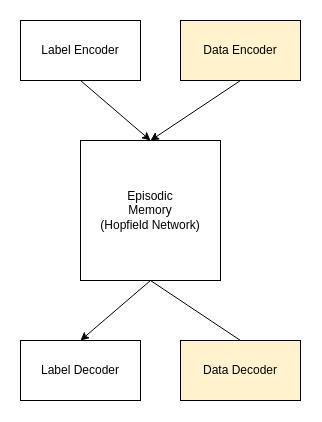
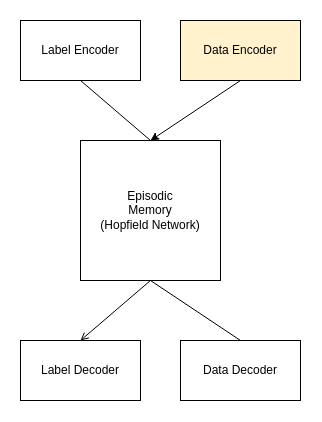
  <mxCell id="0" />
  <mxCell id="1" parent="0" />
- <mxCell id="2" style="edgeStyle=none;html=1;exitX=0.5;exitY=1;exitDx=0;exitDy=0;entryX=0.5;entryY=0;entryDx=0;entryDy=0;" edge="1" parent="1" source="3" target="8"><mxGeometry relative="1" as="geometry" /></mxCell>
+ <mxCell id="2" style="edgeStyle=none;html=1;exitX=0.5;exitY=1;exitDx=0;exitDy=0;entryX=0.5;entryY=0;entryDx=0;entryDy=0;endArrow=none;" edge="1" parent="1" source="3" target="8"><mxGeometry relative="1" as="geometry" /></mxCell>
  <mxCell id="3" value="Label Encoder" style="rounded=0;whiteSpace=wrap;html=1;" vertex="1" parent="1"><mxGeometry x="20" y="20" width="120" height="60" as="geometry" /></mxCell>
  <mxCell id="4" style="edgeStyle=none;html=1;exitX=0.5;exitY=1;exitDx=0;exitDy=0;" edge="1" parent="1" source="5"><mxGeometry relative="1" as="geometry"><mxPoint x="150" y="140" as="targetPoint" /></mxGeometry></mxCell>
  <mxCell id="5" value="Data Encoder" style="rounded=0;whiteSpace=wrap;html=1;fillColor=#fff2cc;" vertex="1" parent="1"><mxGeometry x="180" y="20" width="120" height="60" as="geometry" /></mxCell>
- <mxCell id="6" style="edgeStyle=none;html=1;exitX=0.5;exitY=1;exitDx=0;exitDy=0;entryX=0.5;entryY=0;entryDx=0;entryDy=0;" edge="1" parent="1" source="8" target="9"><mxGeometry relative="1" as="geometry" /></mxCell>
+ <mxCell id="6" style="edgeStyle=none;html=1;exitX=0.5;exitY=1;exitDx=0;exitDy=0;entryX=0.5;entryY=0;entryDx=0;entryDy=0;endArrow=open;" edge="1" parent="1" source="8" target="9"><mxGeometry relative="1" as="geometry" /></mxCell>
  <mxCell id="7" style="edgeStyle=none;html=1;exitX=0.5;exitY=1;exitDx=0;exitDy=0;entryX=0.5;entryY=0;entryDx=0;entryDy=0;endArrow=none;" edge="1" parent="1" source="8" target="10"><mxGeometry relative="1" as="geometry" /></mxCell>
  <mxCell id="8" value="Episodic&lt;br&gt;Memory&lt;br&gt;(Hopfield Network)" style="whiteSpace=wrap;html=1;aspect=fixed;" vertex="1" parent="1"><mxGeometry x="80" y="140" width="140" height="140" as="geometry" /></mxCell>
  <mxCell id="9" value="Label Decoder" style="rounded=0;whiteSpace=wrap;html=1;" vertex="1" parent="1"><mxGeometry x="20" y="340" width="120" height="60" as="geometry" /></mxCell>
- <mxCell id="10" value="Data Decoder" style="rounded=0;whiteSpace=wrap;html=1;fillColor=#fff2cc;" vertex="1" parent="1"><mxGeometry x="180" y="340" width="120" height="60" as="geometry" /></mxCell>
+ <mxCell id="10" value="Data Decoder" style="rounded=0;whiteSpace=wrap;html=1;" vertex="1" parent="1"><mxGeometry x="180" y="340" width="120" height="60" as="geometry" /></mxCell>
